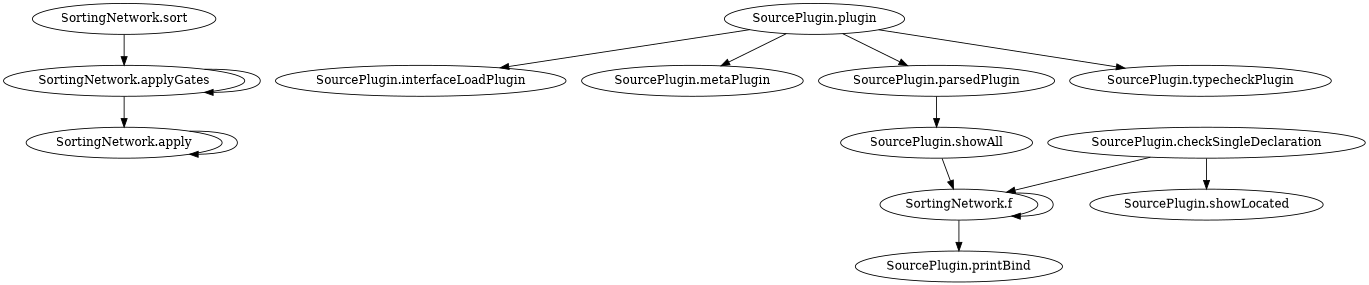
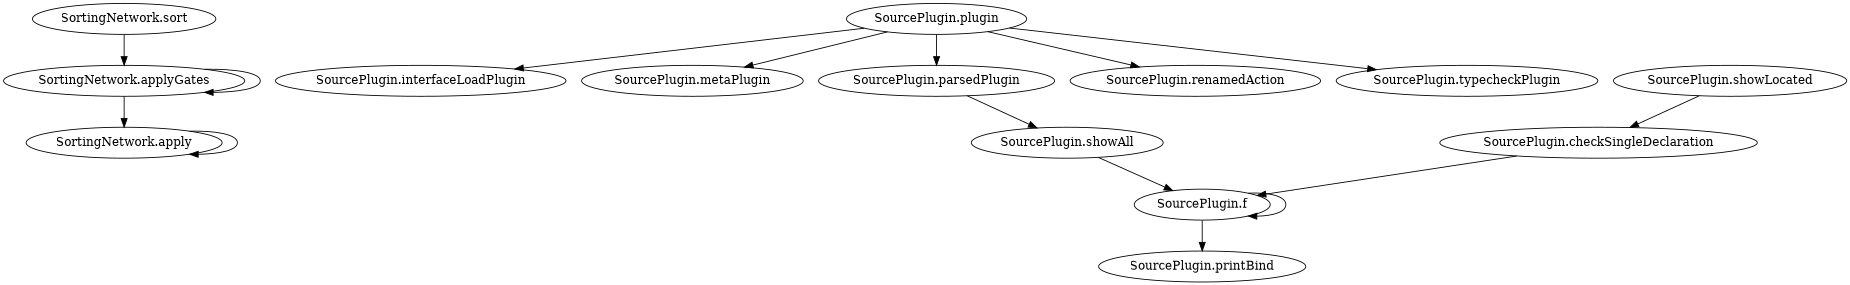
  digraph {
    node [fillcolor=red]
    n1 [label="SortingNetwork.apply"]
    n2 [label="SortingNetwork.applyGates"]
    n3 [label="SortingNetwork.sort"]
    n4 [label="SourcePlugin.checkSingleDeclaration"]
-   n5 [label="SortingNetwork.f"]
+   n5 [label="SourcePlugin.f"]
    n6 [label="SourcePlugin.printBind"]
    n7 [label="SourcePlugin.interfaceLoadPlugin"]
    n8 [label="SourcePlugin.metaPlugin"]
    n9 [label="SourcePlugin.parsedPlugin"]
    n10 [label="SourcePlugin.showAll"]
    n11 [label="SourcePlugin.plugin"]
+   n12 [label="SourcePlugin.renamedAction"]
    n13 [label="SourcePlugin.typecheckPlugin"]
    n14 [label="SourcePlugin.showLocated"]
    n1 -> n1
    n2 -> n1
    n2 -> n2
    n3 -> n2
    n4 -> n5
    n5 -> n5
    n5 -> n6
    n9 -> n10
    n10 -> n5
    n11 -> n7
    n11 -> n8
    n11 -> n9
+   n11 -> n12
    n11 -> n13
-   n4 -> n14
+   n14 -> n4
  }
